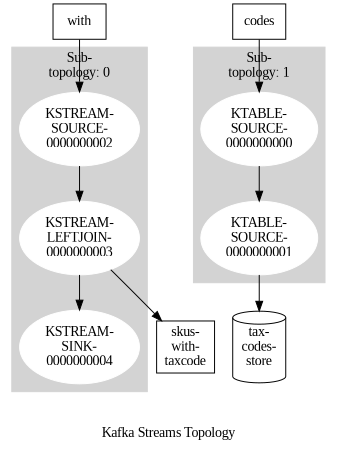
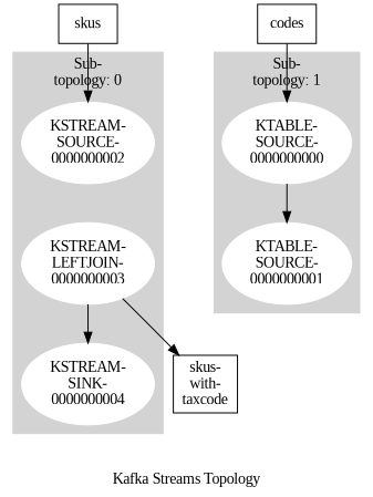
  digraph {
    fontname="Liberation Serif"
    label="Kafka Streams Topology"
    node [color=white fontname="Liberation Serif" style=filled]
    edge [fontname="Liberation Serif"]
    "KSTREAM-\nSOURCE-\n0000000002"
    "KSTREAM-\nLEFTJOIN-\n0000000003"
    "KSTREAM-\nSINK-\n0000000004"
    "KTABLE-\nSOURCE-\n0000000000"
    "KTABLE-\nSOURCE-\n0000000001"
    "skus-\nwith-\ntaxcode" [shape=rect color="" style=""]
-   "tax-\ncodes-\nstore" [shape=cylinder color="" style=""]
-   skus [shape=rect label=with color="" style=""]
+   skus [shape=rect color="" style=""]
    n9 [label=codes shape=rect color="" style=""]
    subgraph cluster_1 {
      color=lightgrey
      label="Sub-\ntopology: 0"
      style=filled
      "KSTREAM-\nSOURCE-\n0000000002"
      "KSTREAM-\nLEFTJOIN-\n0000000003"
      "KSTREAM-\nSINK-\n0000000004"
    }
    subgraph cluster_2 {
      color=lightgrey
      label="Sub-\ntopology: 1"
      style=filled
      "KTABLE-\nSOURCE-\n0000000000"
      "KTABLE-\nSOURCE-\n0000000001"
    }
-   "KSTREAM-\nSOURCE-\n0000000002" -> "KSTREAM-\nLEFTJOIN-\n0000000003"
    "KSTREAM-\nLEFTJOIN-\n0000000003" -> "KSTREAM-\nSINK-\n0000000004"
    "KSTREAM-\nLEFTJOIN-\n0000000003" -> "skus-\nwith-\ntaxcode"
    "KTABLE-\nSOURCE-\n0000000000" -> "KTABLE-\nSOURCE-\n0000000001"
-   "KTABLE-\nSOURCE-\n0000000001" -> "tax-\ncodes-\nstore"
    skus -> "KSTREAM-\nSOURCE-\n0000000002"
    n9 -> "KTABLE-\nSOURCE-\n0000000000"
  }
